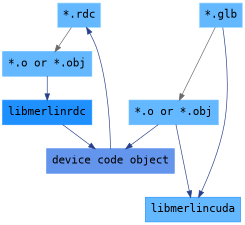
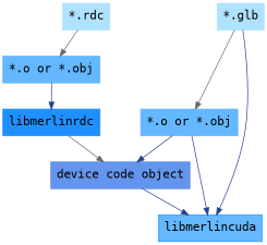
  digraph {
    fontname="DejaVu Sans Mono"
    node [color=lightskyblue1 fontname="DejaVu Sans Mono" fontsize=16 labelloc=c shape=record style=filled]
    edge [color=royalblue4 fontname="DejaVu Sans Mono"]
-   n1 [label="*.rdc" fillcolor=steelblue1]
-   n2 [label="*.glb" fillcolor=steelblue1]
+   n1 [label="*.rdc"]
+   n2 [label="*.glb"]
    n3 [color=steelblue1 label="*.o or *.obj"]
    n4 [color=steelblue1 label="*.o or *.obj"]
    n5 [color=cornflowerblue label="device code object"]
    n6 [color=dodgerblue label=libmerlinrdc]
    n7 [color=dodgerblue fillcolor=steelblue1 label=libmerlincuda]
    subgraph sub_1 {
      subgraph sub_2 {
        rank=same
        n1
        n2
      }
    }
    subgraph sub_3 {
      n3
      n4
      n5
    }
    subgraph sub_4 {
      n6
      n7
    }
    n1 -> n3 [color=dimgrey]
    n2 -> n4 [color=dimgrey]
    n2 -> n7
    n3 -> n6
    n4 -> n5
    n4 -> n7
-   n5 -> n1
-   n6 -> n5
+   n5 -> n7
+   n6 -> n5 [color=dimgrey]
  }
